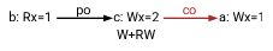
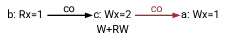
  digraph {
    fontname=Roboto
    fontsize=12
    label="W+RW"
    rankdir=LR
    node [fixedsize=true fontname=Roboto fontsize=12 shape=none]
    edge [arrowsize=0.600000 fontname=Roboto fontsize=12 penwidth=1.500000]
    n1 [height=0.166667 label="a: Wx=1" width=0.666667]
    n2 [height=0.166667 label="b: Rx=1" width=0.666667]
    n3 [height=0.166667 label="c: Wx=2" width=0.666667]
-   n2 -> n3 [color=black fontcolor=black label=po]
+   n2 -> n3 [color=black fontcolor=black label=co]
    n3 -> n1 [color=brown fontcolor=brown label=co]
  }
